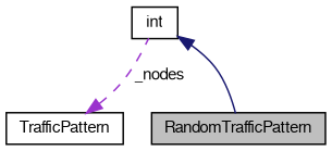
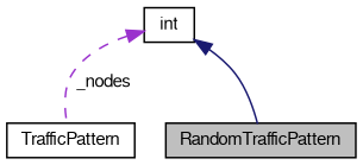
  digraph {
    node [color=black fontname=FreeSans fontsize=10 shape=record]
    edge [dir=back fontname=FreeSans fontsize=10 labelfontname=FreeSans labelfontsize=10]
    n1 [fillcolor=grey75 fontcolor=black height=0.2 label=RandomTrafficPattern style=filled width=0.4]
    n2 [height=0.2 label=TrafficPattern width=0.4]
    n3 [height=0.2 label=int width=0.4]
    n3 -> n1 [color=midnightblue style=solid]
-   n2 -> n3 [color=darkorchid3 label=" _nodes" style=dashed]
+   n3 -> n2 [color=darkorchid3 label=" _nodes" style=dashed]
  }
